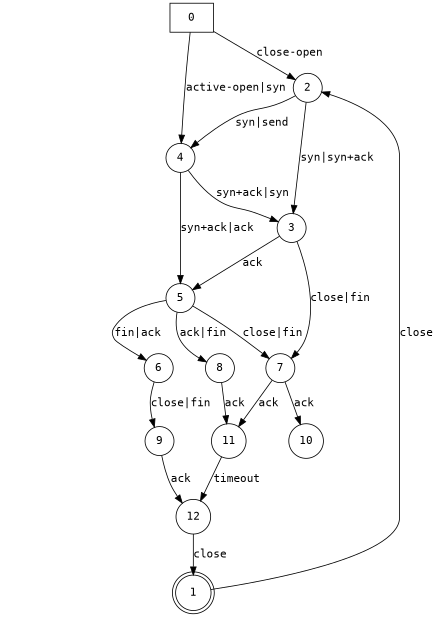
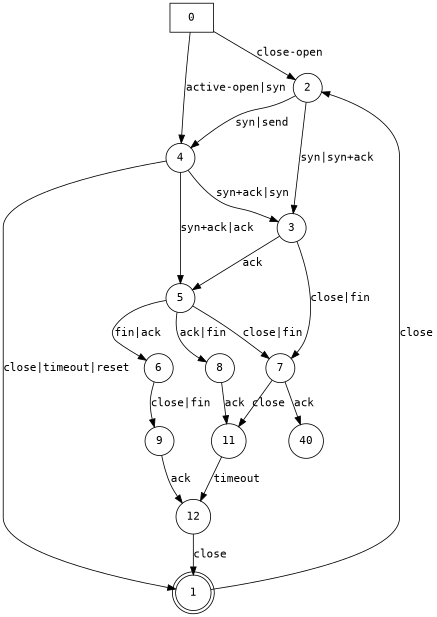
  digraph {
    fontname="DejaVu Sans Mono"
    node [fontname="DejaVu Sans Mono" shape=circle]
    edge [fontname="DejaVu Sans Mono"]
    n1 [label=0 shape=box]
    n2 [label=2]
    n3 [label=4]
    n4 [label=3]
    n5 [label=1 shape=doublecircle]
    n6 [label=5]
    n7 [label=7]
    n8 [label=6]
    n9 [label=8]
-   n10 [label=10]
+   n10 [label=40]
    n11 [label=11]
    n12 [label=9]
    n13 [label=12]
    n1 -> n2 [label="close-open"]
    n1 -> n3 [label="active-open|syn"]
    n2 -> n3 [label="syn|send"]
    n2 -> n4 [label="syn|syn+ack"]
    n3 -> n4 [label="syn+ack|syn"]
+   n3 -> n5 [label="close|timeout|reset"]
    n3 -> n6 [label="syn+ack|ack"]
    n4 -> n6 [label=ack]
    n4 -> n7 [label="close|fin"]
    n5 -> n2 [label=close]
    n6 -> n7 [label="close|fin"]
    n6 -> n8 [label="fin|ack"]
    n6 -> n9 [label="ack|fin"]
    n7 -> n10 [label=ack]
-   n7 -> n11 [label=ack]
+   n7 -> n11 [label=close]
    n8 -> n12 [label="close|fin"]
    n9 -> n11 [label=ack]
    n11 -> n13 [label=timeout]
    n12 -> n13 [label=ack]
    n13 -> n5 [label=close]
  }
